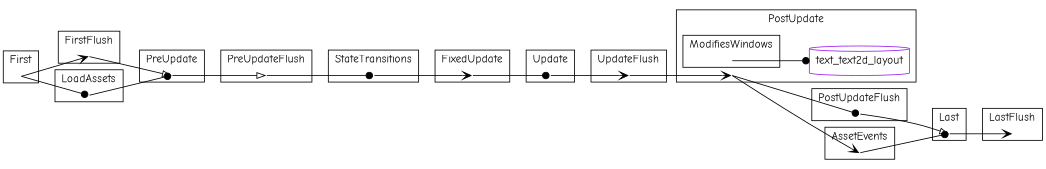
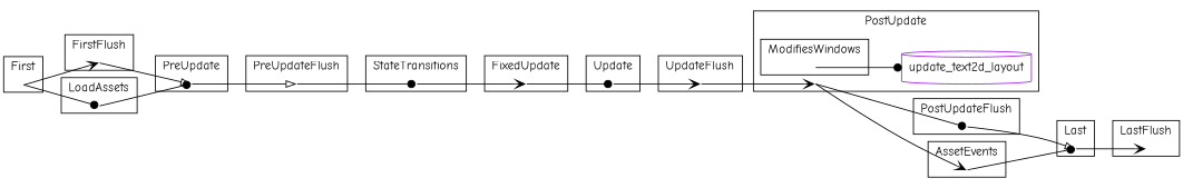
  digraph {
    compound=true
    rankdir=LR
    splines=spline
    fontname="Comic Neue"
    node [shape=point style=invis fontname="Comic Neue"]
    edge [arrowhead=dot fontname="Comic Neue"]
    "set_marker_node_Set(1)" [height=0]
    "set_marker_node_Set(2)" [height=0]
    "set_marker_node_Set(3)" [height=0]
    "set_marker_node_Set(4)" [height=0]
    "set_marker_node_Set(5)" [height=0]
    "set_marker_node_Set(6)" [height=0]
    "set_marker_node_Set(7)" [height=0]
    "set_marker_node_Set(8)" [height=0]
    "set_marker_node_Set(9)" [height=0]
    "set_marker_node_Set(10)" [height=0]
    "set_marker_node_Set(70)" [height=0]
    "set_marker_node_Set(11)" [height=0]
-   n13 [label=text_text2d_layout shape=cylinder color=purple style=""]
+   n13 [label=update_text2d_layout shape=cylinder color=purple style=""]
    "set_marker_node_Set(12)" [height=0]
    "set_marker_node_Set(58)" [height=0]
    "set_marker_node_Set(59)" [height=0]
    subgraph cluster_1 {
      label=FirstFlush
      "set_marker_node_Set(1)"
    }
    subgraph cluster_2 {
      label=PreUpdateFlush
      "set_marker_node_Set(2)"
    }
    subgraph cluster_3 {
      label=UpdateFlush
      "set_marker_node_Set(3)"
    }
    subgraph cluster_4 {
      label=PostUpdateFlush
      "set_marker_node_Set(4)"
    }
    subgraph cluster_5 {
      label=LastFlush
      "set_marker_node_Set(5)"
    }
    subgraph cluster_6 {
      label=First
      "set_marker_node_Set(6)"
    }
    subgraph cluster_7 {
      label=PreUpdate
      "set_marker_node_Set(7)"
    }
    subgraph cluster_8 {
      label=StateTransitions
      "set_marker_node_Set(8)"
    }
    subgraph cluster_9 {
      label=FixedUpdate
      "set_marker_node_Set(9)"
    }
    subgraph cluster_10 {
      label=Update
      "set_marker_node_Set(10)"
    }
    subgraph cluster_11 {
      label=PostUpdate
      "set_marker_node_Set(11)"
      n13
      subgraph cluster_12 {
        label=ModifiesWindows
        "set_marker_node_Set(70)"
      }
    }
    subgraph cluster_13 {
      label=Last
      "set_marker_node_Set(12)"
    }
    subgraph cluster_14 {
      label=LoadAssets
      "set_marker_node_Set(58)"
    }
    subgraph cluster_15 {
      label=AssetEvents
      "set_marker_node_Set(59)"
    }
    "set_marker_node_Set(1)" -> "set_marker_node_Set(7)" [arrowhead=onormal]
    "set_marker_node_Set(2)" -> "set_marker_node_Set(8)"
    "set_marker_node_Set(3)" -> "set_marker_node_Set(11)" [arrowhead=vee]
    "set_marker_node_Set(4)" -> "set_marker_node_Set(12)" [arrowhead=onormal]
    "set_marker_node_Set(6)" -> "set_marker_node_Set(1)" [arrowhead=vee]
    "set_marker_node_Set(6)" -> "set_marker_node_Set(58)"
    "set_marker_node_Set(7)" -> "set_marker_node_Set(2)" [arrowhead=onormal]
    "set_marker_node_Set(8)" -> "set_marker_node_Set(9)" [arrowhead=vee]
    "set_marker_node_Set(9)" -> "set_marker_node_Set(10)"
    "set_marker_node_Set(10)" -> "set_marker_node_Set(3)" [arrowhead=vee]
    "set_marker_node_Set(70)" -> n13
    "set_marker_node_Set(11)" -> "set_marker_node_Set(4)"
    "set_marker_node_Set(11)" -> "set_marker_node_Set(59)" [arrowhead=vee]
    "set_marker_node_Set(12)" -> "set_marker_node_Set(5)" [arrowhead=vee]
    "set_marker_node_Set(58)" -> "set_marker_node_Set(7)"
    "set_marker_node_Set(59)" -> "set_marker_node_Set(12)"
  }
